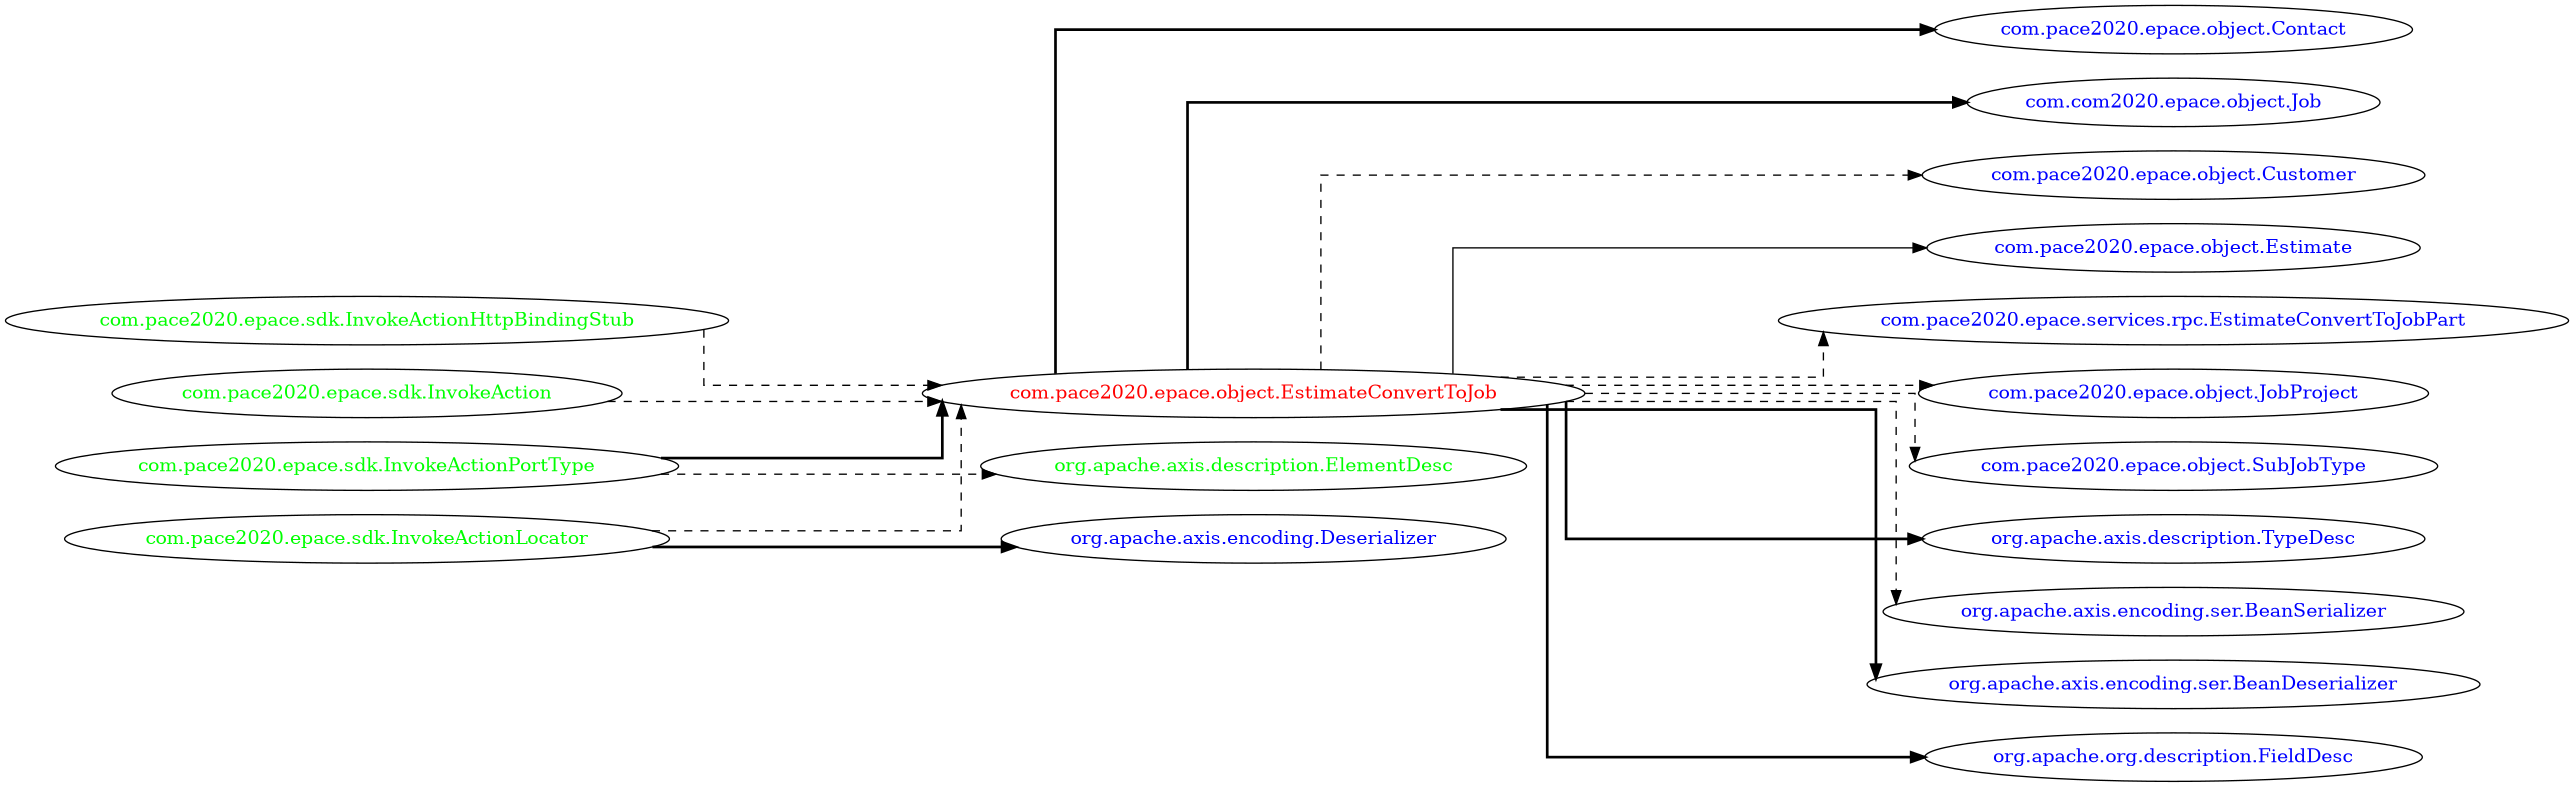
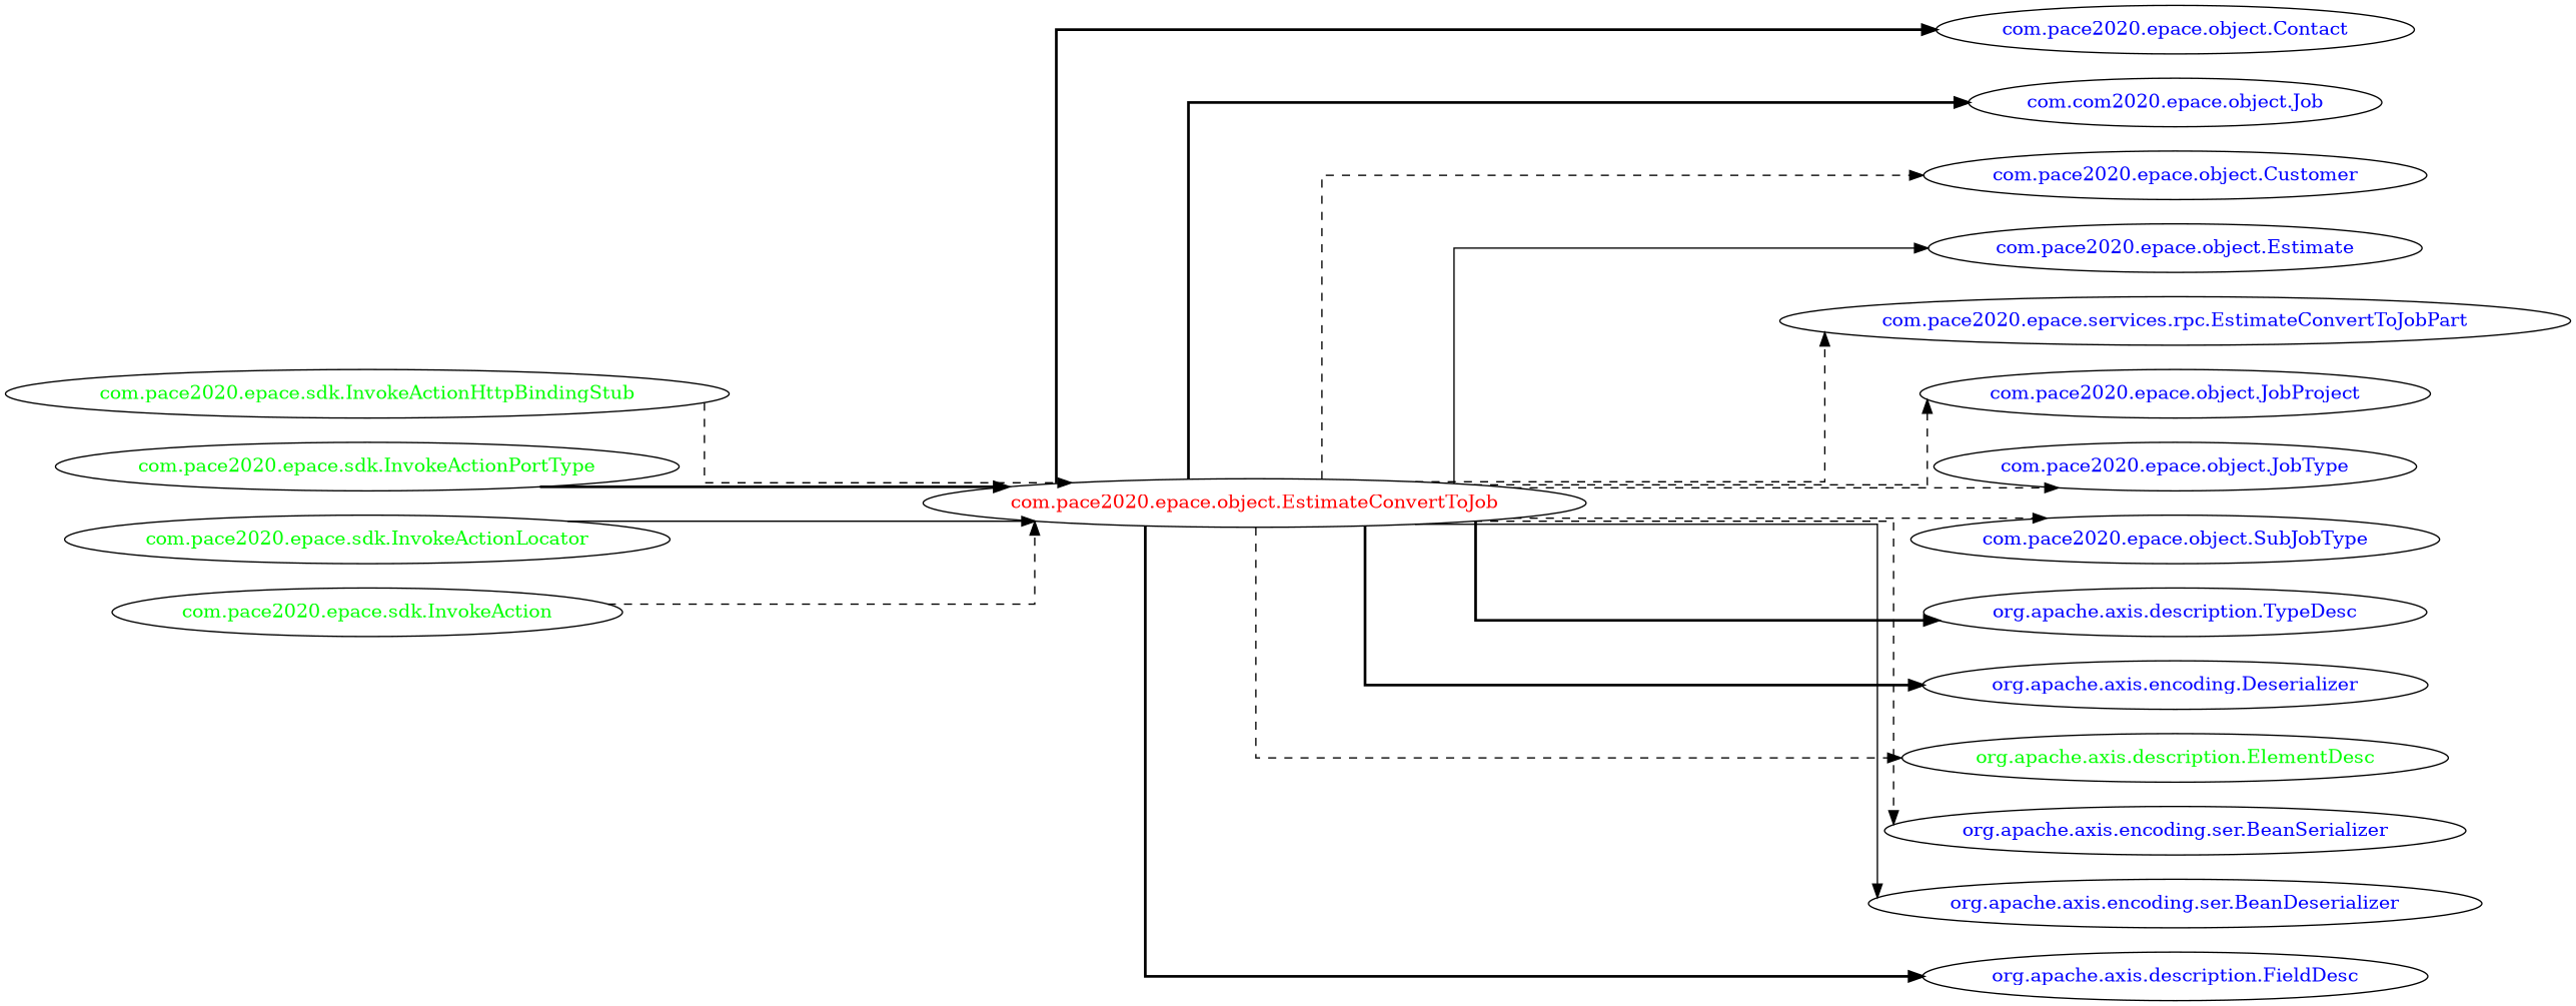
  digraph {
    concentrate=true
    rankdir=LR
    ranksep=2.0
    splines=ortho
    node [fontcolor=blue]
    edge [style=dashed]
    "com.pace2020.epace.object.EstimateConvertToJob" [fontcolor=red]
    "com.pace2020.epace.object.Contact"
    n3 [label="com.com2020.epace.object.Job"]
    "com.pace2020.epace.object.Customer"
    "com.pace2020.epace.object.Estimate"
    "com.pace2020.epace.services.rpc.EstimateConvertToJobPart"
    "com.pace2020.epace.object.JobProject"
+   "com.pace2020.epace.object.JobType"
    "com.pace2020.epace.object.SubJobType"
    "org.apache.axis.description.TypeDesc"
    "org.apache.axis.encoding.Deserializer"
    "org.apache.axis.description.ElementDesc" [fontcolor=green]
    "org.apache.axis.encoding.ser.BeanSerializer"
    "org.apache.axis.encoding.ser.BeanDeserializer"
-   "org.apache.axis.description.FieldDesc" [label="org.apache.org.description.FieldDesc"]
+   "org.apache.axis.description.FieldDesc"
    "com.pace2020.epace.sdk.InvokeActionHttpBindingStub" [fontcolor=green]
    "com.pace2020.epace.sdk.InvokeActionPortType" [fontcolor=green]
    "com.pace2020.epace.sdk.InvokeActionLocator" [fontcolor=green]
    "com.pace2020.epace.sdk.InvokeAction" [fontcolor=green]
    "com.pace2020.epace.object.EstimateConvertToJob" -> "com.pace2020.epace.object.Contact" [style=bold]
    "com.pace2020.epace.object.EstimateConvertToJob" -> n3 [style=bold]
    "com.pace2020.epace.object.EstimateConvertToJob" -> "com.pace2020.epace.object.Customer"
    "com.pace2020.epace.object.EstimateConvertToJob" -> "com.pace2020.epace.object.Estimate" [style=solid]
    "com.pace2020.epace.object.EstimateConvertToJob" -> "com.pace2020.epace.services.rpc.EstimateConvertToJobPart"
    "com.pace2020.epace.object.EstimateConvertToJob" -> "com.pace2020.epace.object.JobProject"
+   "com.pace2020.epace.object.EstimateConvertToJob" -> "com.pace2020.epace.object.JobType"
    "com.pace2020.epace.object.EstimateConvertToJob" -> "com.pace2020.epace.object.SubJobType"
    "com.pace2020.epace.object.EstimateConvertToJob" -> "org.apache.axis.description.TypeDesc" [style=bold]
-   "com.pace2020.epace.sdk.InvokeActionLocator" -> "org.apache.axis.encoding.Deserializer" [style=bold]
-   "com.pace2020.epace.sdk.InvokeActionPortType" -> "org.apache.axis.description.ElementDesc"
+   "com.pace2020.epace.object.EstimateConvertToJob" -> "org.apache.axis.encoding.Deserializer" [style=bold]
+   "com.pace2020.epace.object.EstimateConvertToJob" -> "org.apache.axis.description.ElementDesc"
    "com.pace2020.epace.object.EstimateConvertToJob" -> "org.apache.axis.encoding.ser.BeanSerializer"
-   "com.pace2020.epace.object.EstimateConvertToJob" -> "org.apache.axis.encoding.ser.BeanDeserializer" [style=bold]
+   "com.pace2020.epace.object.EstimateConvertToJob" -> "org.apache.axis.encoding.ser.BeanDeserializer" [style=solid]
    "com.pace2020.epace.object.EstimateConvertToJob" -> "org.apache.axis.description.FieldDesc" [style=bold]
    "com.pace2020.epace.sdk.InvokeActionHttpBindingStub" -> "com.pace2020.epace.object.EstimateConvertToJob"
    "com.pace2020.epace.sdk.InvokeActionPortType" -> "com.pace2020.epace.object.EstimateConvertToJob" [style=bold]
-   "com.pace2020.epace.sdk.InvokeActionLocator" -> "com.pace2020.epace.object.EstimateConvertToJob"
+   "com.pace2020.epace.sdk.InvokeActionLocator" -> "com.pace2020.epace.object.EstimateConvertToJob" [style=solid]
    "com.pace2020.epace.sdk.InvokeAction" -> "com.pace2020.epace.object.EstimateConvertToJob"
  }
